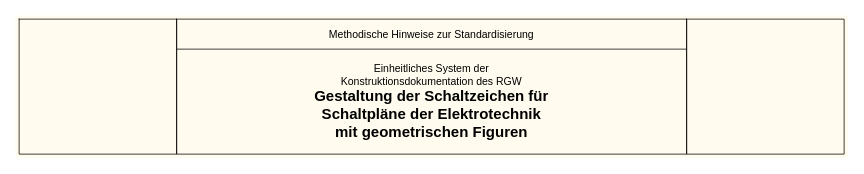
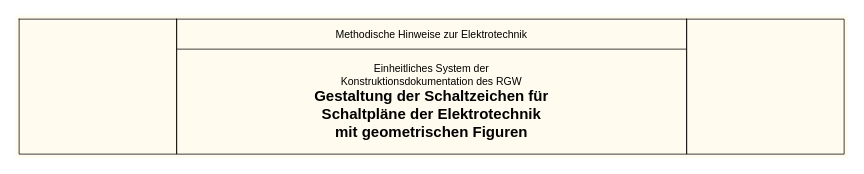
  <mxCell id="0" />
  <mxCell id="1" parent="0" />
  <mxCell id="2" value="" style="group;allowArrows=0;dropTarget=0;recursiveResize=0;expand=0;movable=0;resizable=0;rotatable=0;deletable=0;cloneable=0;" vertex="1" connectable="0" parent="1"><mxGeometry x="20" y="20" width="1110" height="190" as="geometry" /></mxCell>
  <mxCell id="3" value="" style="whiteSpace=wrap;html=1;strokeColor=none;fillColor=#fff2cc;opacity=33;connectable=0;allowArrows=0;recursiveResize=0;expand=0;movable=0;resizable=0;rotatable=0;cloneable=0;deletable=0;" parent="2" vertex="1"><mxGeometry width="1110" height="190" as="geometry" /></mxCell>
  <mxCell id="4" value="" style="shape=table;startSize=0;container=0;collapsible=0;childLayout=tableLayout;strokeColor=default;gradientColor=none;deletable=0;cloneable=0;rotatable=0;resizable=0;movable=0;allowArrows=0;connectable=0;fillColor=none;aspect=fixed;expand=0;dropTarget=0;" parent="2" vertex="1"><mxGeometry x="215" y="5" width="680" height="180" as="geometry" /></mxCell>
  <mxCell id="5" value="" style="shape=partialRectangle;collapsible=0;dropTarget=0;pointerEvents=0;fillColor=none;top=0;left=0;bottom=0;right=0;points=[[0,0.5],[1,0.5]];portConstraint=eastwest;strokeColor=default;movable=0;rotatable=0;cloneable=0;deletable=0;allowArrows=0;expand=0;resizable=0;recursiveResize=0;connectable=0;" parent="4" vertex="1"><mxGeometry width="680" height="40" as="geometry" /></mxCell>
- <mxCell id="6" value="Methodische Hinweise zur Standardisierung" style="shape=partialRectangle;html=1;whiteSpace=wrap;connectable=0;overflow=hidden;fillColor=none;top=0;left=0;bottom=0;right=0;pointerEvents=1;strokeColor=default;fontSize=14;movable=0;rotatable=0;cloneable=0;deletable=0;allowArrows=0;expand=0;resizable=0;recursiveResize=0;" parent="5" vertex="1"><mxGeometry width="680" height="40" as="geometry"><mxRectangle width="680" height="40" as="alternateBounds" /></mxGeometry></mxCell>
+ <mxCell id="6" value="Methodische Hinweise zur Elektrotechnik" style="shape=partialRectangle;html=1;whiteSpace=wrap;connectable=0;overflow=hidden;fillColor=none;top=0;left=0;bottom=0;right=0;pointerEvents=1;strokeColor=default;fontSize=14;movable=0;rotatable=0;cloneable=0;deletable=0;allowArrows=0;expand=0;resizable=0;recursiveResize=0;" parent="5" vertex="1"><mxGeometry width="680" height="40" as="geometry"><mxRectangle width="680" height="40" as="alternateBounds" /></mxGeometry></mxCell>
  <mxCell id="7" value="" style="shape=partialRectangle;collapsible=0;dropTarget=0;pointerEvents=0;fillColor=none;top=0;left=0;bottom=0;right=0;points=[[0,0.5],[1,0.5]];portConstraint=eastwest;strokeColor=default;movable=0;rotatable=0;cloneable=0;deletable=0;allowArrows=0;expand=0;resizable=0;recursiveResize=0;connectable=0;" parent="4" vertex="1"><mxGeometry y="40" width="680" height="140" as="geometry" /></mxCell>
  <mxCell id="8" value="&lt;font style=&quot;font-size: 14px&quot;&gt;Einheitliches System der&lt;br&gt;Konstruktionsdokumentation des RGW&lt;/font&gt;&lt;br&gt;&lt;font style=&quot;font-size: 20px&quot;&gt;&lt;b&gt;Gestaltung der Schaltzeichen für&lt;br&gt;Schaltpläne der Elektrotechnik&lt;br&gt;mit geometrischen Figuren&lt;/b&gt;&lt;/font&gt;" style="shape=partialRectangle;html=1;whiteSpace=wrap;connectable=0;overflow=hidden;fillColor=none;top=0;left=0;bottom=0;right=0;pointerEvents=1;strokeColor=default;movable=0;rotatable=0;cloneable=0;deletable=0;allowArrows=0;expand=0;resizable=0;recursiveResize=0;" parent="7" vertex="1"><mxGeometry width="680" height="140" as="geometry"><mxRectangle width="680" height="140" as="alternateBounds" /></mxGeometry></mxCell>
  <mxCell id="9" value="" style="shape=table;startSize=0;container=0;collapsible=0;childLayout=tableLayout;strokeColor=default;gradientColor=none;aspect=fixed;deletable=0;cloneable=0;rotatable=0;resizable=0;movable=0;allowArrows=0;connectable=0;fillColor=none;expand=0;dropTarget=0;" parent="2" vertex="1"><mxGeometry x="5" y="5" width="210" height="180" as="geometry" /></mxCell>
  <mxCell id="10" value="" style="shape=partialRectangle;collapsible=0;dropTarget=0;pointerEvents=0;fillColor=none;top=0;left=0;bottom=0;right=0;points=[[0,0.5],[1,0.5]];portConstraint=eastwest;strokeColor=default;movable=0;rotatable=0;cloneable=0;deletable=0;allowArrows=0;expand=0;resizable=0;recursiveResize=0;" parent="9" vertex="1"><mxGeometry width="210" height="180" as="geometry" /></mxCell>
  <mxCell id="11" value="" style="shape=table;startSize=0;container=0;collapsible=0;childLayout=tableLayout;strokeColor=default;gradientColor=none;aspect=fixed;deletable=0;cloneable=0;rotatable=0;resizable=0;movable=0;allowArrows=0;connectable=0;fillColor=none;expand=0;dropTarget=0;" parent="2" vertex="1"><mxGeometry x="895" y="5" width="210" height="180" as="geometry" /></mxCell>
  <mxCell id="12" value="" style="shape=partialRectangle;collapsible=0;dropTarget=0;pointerEvents=0;fillColor=none;top=0;left=0;bottom=0;right=0;points=[[0,0.5],[1,0.5]];portConstraint=eastwest;strokeColor=default;movable=0;rotatable=0;cloneable=0;deletable=0;allowArrows=0;expand=0;resizable=0;connectable=0;recursiveResize=0;" parent="11" vertex="1"><mxGeometry width="210" height="180" as="geometry" /></mxCell>
